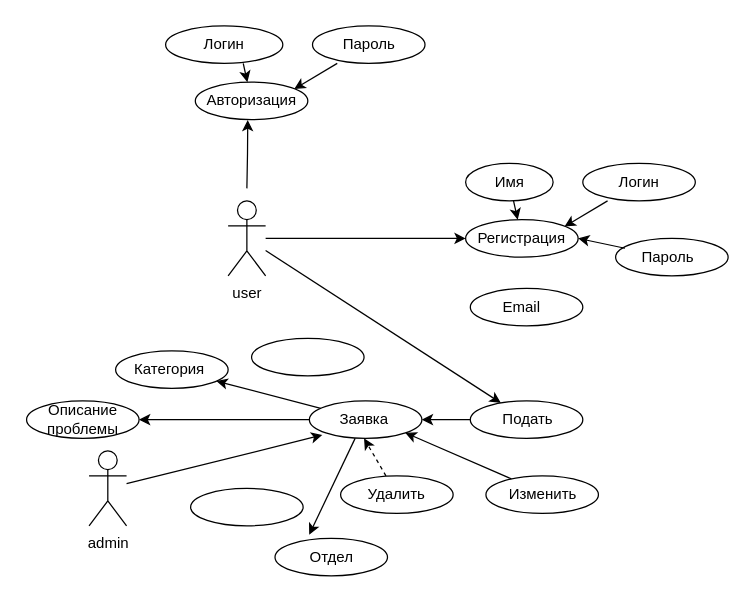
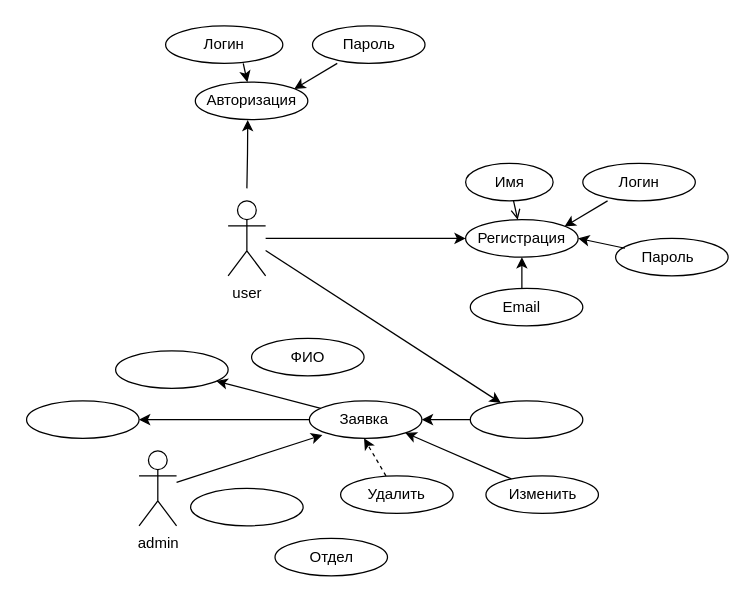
  <mxCell id="0" />
  <mxCell id="1" parent="0" />
  <mxCell id="2" value="" style="ellipse;whiteSpace=wrap;html=1;" vertex="1" parent="1"><mxGeometry x="372" y="175" width="90" height="30" as="geometry" /></mxCell>
  <mxCell id="3" style="edgeStyle=orthogonalEdgeStyle;rounded=0;orthogonalLoop=1;jettySize=auto;html=1;entryX=0;entryY=0.5;entryDx=0;entryDy=0;" edge="1" parent="1" source="5" target="2"><mxGeometry relative="1" as="geometry"><mxPoint x="252" y="190" as="targetPoint" /><mxPoint x="222" y="190" as="sourcePoint" /></mxGeometry></mxCell>
  <mxCell id="4" style="rounded=0;orthogonalLoop=1;jettySize=auto;html=1;" edge="1" parent="1" source="5" target="34"><mxGeometry relative="1" as="geometry"><mxPoint x="272" y="220" as="targetPoint" /></mxGeometry></mxCell>
  <mxCell id="5" value="user" style="shape=umlActor;verticalLabelPosition=bottom;verticalAlign=top;html=1;outlineConnect=0;" vertex="1" parent="1"><mxGeometry x="182" y="160" width="30" height="60" as="geometry" /></mxCell>
  <mxCell id="6" style="rounded=0;orthogonalLoop=1;jettySize=auto;html=1;entryX=0.115;entryY=0.911;entryDx=0;entryDy=0;entryPerimeter=0;" edge="1" parent="1" source="7" target="30"><mxGeometry relative="1" as="geometry"><mxPoint x="237" y="380" as="targetPoint" /></mxGeometry></mxCell>
- <mxCell id="7" value="admin" style="shape=umlActor;verticalLabelPosition=bottom;verticalAlign=top;html=1;outlineConnect=0;" vertex="1" parent="1"><mxGeometry x="70.75" y="360" width="30" height="60" as="geometry" /></mxCell>
+ <mxCell id="7" value="admin" style="shape=umlActor;verticalLabelPosition=bottom;verticalAlign=top;html=1;outlineConnect=0;" vertex="1" parent="1"><mxGeometry x="110.75" y="360" width="30" height="60" as="geometry" /></mxCell>
  <mxCell id="8" value="Регистрация" style="text;html=1;align=center;verticalAlign=middle;whiteSpace=wrap;rounded=0;" vertex="1" parent="1"><mxGeometry x="387" y="175" width="60" height="30" as="geometry" /></mxCell>
  <mxCell id="9" value="" style="ellipse;whiteSpace=wrap;html=1;" vertex="1" parent="1"><mxGeometry x="372" y="130" width="70" height="30" as="geometry" /></mxCell>
- <mxCell id="10" style="rounded=0;orthogonalLoop=1;jettySize=auto;html=1;" edge="1" parent="1" source="11" target="8"><mxGeometry relative="1" as="geometry" /></mxCell>
+ <mxCell id="10" style="rounded=0;orthogonalLoop=1;jettySize=auto;html=1;endArrow=open;" edge="1" parent="1" source="11" target="8"><mxGeometry relative="1" as="geometry" /></mxCell>
  <mxCell id="11" value="Имя" style="text;html=1;align=center;verticalAlign=middle;whiteSpace=wrap;rounded=0;" vertex="1" parent="1"><mxGeometry x="374.5" y="130" width="65" height="30" as="geometry" /></mxCell>
  <mxCell id="12" value="" style="ellipse;whiteSpace=wrap;html=1;" vertex="1" parent="1"><mxGeometry x="492" y="190" width="90" height="30" as="geometry" /></mxCell>
  <mxCell id="13" style="rounded=0;orthogonalLoop=1;jettySize=auto;html=1;" edge="1" parent="1" source="14"><mxGeometry relative="1" as="geometry"><mxPoint x="462" y="190" as="targetPoint" /></mxGeometry></mxCell>
  <mxCell id="14" value="Пароль" style="text;html=1;align=center;verticalAlign=middle;whiteSpace=wrap;rounded=0;" vertex="1" parent="1"><mxGeometry x="499.5" y="190" width="67.5" height="30" as="geometry" /></mxCell>
  <mxCell id="15" value="" style="ellipse;whiteSpace=wrap;html=1;" vertex="1" parent="1"><mxGeometry x="465.75" y="130" width="90" height="30" as="geometry" /></mxCell>
  <mxCell id="16" style="rounded=0;orthogonalLoop=1;jettySize=auto;html=1;entryX=0.879;entryY=0.183;entryDx=0;entryDy=0;entryPerimeter=0;" edge="1" parent="1" source="17" target="2"><mxGeometry relative="1" as="geometry"><mxPoint x="510.75" y="180" as="targetPoint" /></mxGeometry></mxCell>
  <mxCell id="17" value="Логин" style="text;html=1;align=center;verticalAlign=middle;whiteSpace=wrap;rounded=0;" vertex="1" parent="1"><mxGeometry x="477" y="130" width="67.5" height="30" as="geometry" /></mxCell>
  <mxCell id="18" value="" style="ellipse;whiteSpace=wrap;html=1;" vertex="1" parent="1"><mxGeometry x="375.75" y="230" width="90" height="30" as="geometry" /></mxCell>
+ <mxCell id="19" style="rounded=0;orthogonalLoop=1;jettySize=auto;html=1;entryX=0.5;entryY=1;entryDx=0;entryDy=0;" edge="1" parent="1" source="20" target="8"><mxGeometry relative="1" as="geometry"><mxPoint x="417" y="210" as="targetPoint" /></mxGeometry></mxCell>
  <mxCell id="20" value="Email" style="text;html=1;align=center;verticalAlign=middle;whiteSpace=wrap;rounded=0;" vertex="1" parent="1"><mxGeometry x="383.25" y="230" width="67.5" height="30" as="geometry" /></mxCell>
  <mxCell id="21" value="" style="ellipse;whiteSpace=wrap;html=1;" vertex="1" parent="1"><mxGeometry x="155.75" y="65" width="90" height="30" as="geometry" /></mxCell>
  <mxCell id="22" value="&lt;div&gt;Авторизация&lt;/div&gt;" style="text;html=1;align=center;verticalAlign=middle;whiteSpace=wrap;rounded=0;" vertex="1" parent="1"><mxGeometry x="170.75" y="65" width="60" height="30" as="geometry" /></mxCell>
  <mxCell id="23" value="Логин" style="ellipse;whiteSpace=wrap;html=1;" vertex="1" parent="1"><mxGeometry x="132" y="20" width="93.75" height="30" as="geometry" /></mxCell>
  <mxCell id="24" style="rounded=0;orthogonalLoop=1;jettySize=auto;html=1;" edge="1" parent="1" target="22"><mxGeometry relative="1" as="geometry"><mxPoint x="194.083" y="50" as="sourcePoint" /></mxGeometry></mxCell>
  <mxCell id="25" value="Пароль" style="ellipse;whiteSpace=wrap;html=1;" vertex="1" parent="1"><mxGeometry x="249.5" y="20" width="90" height="30" as="geometry" /></mxCell>
  <mxCell id="26" style="rounded=0;orthogonalLoop=1;jettySize=auto;html=1;entryX=0.879;entryY=0.183;entryDx=0;entryDy=0;entryPerimeter=0;" edge="1" parent="1" target="21"><mxGeometry relative="1" as="geometry"><mxPoint x="294.5" y="70" as="targetPoint" /><mxPoint x="269.293" y="50" as="sourcePoint" /></mxGeometry></mxCell>
  <mxCell id="27" style="edgeStyle=orthogonalEdgeStyle;rounded=0;orthogonalLoop=1;jettySize=auto;html=1;entryX=0.449;entryY=1.011;entryDx=0;entryDy=0;entryPerimeter=0;" edge="1" parent="1" target="22"><mxGeometry relative="1" as="geometry"><mxPoint x="197" y="150" as="sourcePoint" /></mxGeometry></mxCell>
  <mxCell id="28" style="rounded=0;orthogonalLoop=1;jettySize=auto;html=1;" edge="1" parent="1" source="30" target="44"><mxGeometry relative="1" as="geometry"><mxPoint x="212" y="330" as="targetPoint" /></mxGeometry></mxCell>
  <mxCell id="29" style="edgeStyle=orthogonalEdgeStyle;rounded=0;orthogonalLoop=1;jettySize=auto;html=1;entryX=1;entryY=0.5;entryDx=0;entryDy=0;" edge="1" parent="1" source="30" target="46"><mxGeometry relative="1" as="geometry" /></mxCell>
  <mxCell id="30" value="" style="ellipse;whiteSpace=wrap;html=1;" vertex="1" parent="1"><mxGeometry x="247" y="320" width="90" height="30" as="geometry" /></mxCell>
- <mxCell id="31" style="rounded=0;orthogonalLoop=1;jettySize=auto;html=1;entryX=0.239;entryY=-0.099;entryDx=0;entryDy=0;entryPerimeter=0;" edge="1" parent="1" source="32" target="50"><mxGeometry relative="1" as="geometry"><mxPoint x="272" y="370" as="targetPoint" /></mxGeometry></mxCell>
  <mxCell id="32" value="Заявка" style="text;html=1;align=center;verticalAlign=middle;whiteSpace=wrap;rounded=0;" vertex="1" parent="1"><mxGeometry x="260.75" y="320" width="60" height="30" as="geometry" /></mxCell>
  <mxCell id="33" style="rounded=0;orthogonalLoop=1;jettySize=auto;html=1;entryX=1;entryY=0.5;entryDx=0;entryDy=0;" edge="1" parent="1" source="34" target="30"><mxGeometry relative="1" as="geometry"><mxPoint x="347" y="335" as="targetPoint" /></mxGeometry></mxCell>
  <mxCell id="34" value="" style="ellipse;whiteSpace=wrap;html=1;" vertex="1" parent="1"><mxGeometry x="375.75" y="320" width="90" height="30" as="geometry" /></mxCell>
- <mxCell id="35" value="Подать" style="text;html=1;align=center;verticalAlign=middle;whiteSpace=wrap;rounded=0;" vertex="1" parent="1"><mxGeometry x="388.25" y="320" width="67.5" height="30" as="geometry" /></mxCell>
  <mxCell id="36" value="" style="ellipse;whiteSpace=wrap;html=1;" vertex="1" parent="1"><mxGeometry x="272" y="380" width="90" height="30" as="geometry" /></mxCell>
  <mxCell id="37" style="rounded=0;orthogonalLoop=1;jettySize=auto;html=1;entryX=0.5;entryY=1;entryDx=0;entryDy=0;dashed=1;" edge="1" parent="1" source="38" target="32"><mxGeometry relative="1" as="geometry"><mxPoint x="317" y="360" as="targetPoint" /></mxGeometry></mxCell>
  <mxCell id="38" value="Удалить" style="text;html=1;align=center;verticalAlign=middle;whiteSpace=wrap;rounded=0;" vertex="1" parent="1"><mxGeometry x="283.25" y="380" width="67.5" height="30" as="geometry" /></mxCell>
  <mxCell id="39" value="" style="ellipse;whiteSpace=wrap;html=1;" vertex="1" parent="1"><mxGeometry x="388.25" y="380" width="90" height="30" as="geometry" /></mxCell>
  <mxCell id="40" style="rounded=0;orthogonalLoop=1;jettySize=auto;html=1;entryX=1;entryY=1;entryDx=0;entryDy=0;exitX=0.135;exitY=0.079;exitDx=0;exitDy=0;exitPerimeter=0;" edge="1" parent="1" source="41" target="30"><mxGeometry relative="1" as="geometry"><mxPoint x="433.25" y="360" as="targetPoint" /></mxGeometry></mxCell>
  <mxCell id="41" value="Изменить" style="text;html=1;align=center;verticalAlign=middle;whiteSpace=wrap;rounded=0;" vertex="1" parent="1"><mxGeometry x="399.5" y="380" width="67.5" height="30" as="geometry" /></mxCell>
  <mxCell id="42" value="" style="ellipse;whiteSpace=wrap;html=1;" vertex="1" parent="1"><mxGeometry x="200.75" y="270" width="90" height="30" as="geometry" /></mxCell>
+ <mxCell id="43" value="ФИО" style="text;html=1;align=center;verticalAlign=middle;whiteSpace=wrap;rounded=0;" vertex="1" parent="1"><mxGeometry x="212" y="270" width="67.5" height="30" as="geometry" /></mxCell>
  <mxCell id="44" value="" style="ellipse;whiteSpace=wrap;html=1;" vertex="1" parent="1"><mxGeometry x="92" y="280" width="90" height="30" as="geometry" /></mxCell>
- <mxCell id="45" value="Категория&amp;nbsp;" style="text;html=1;align=center;verticalAlign=middle;whiteSpace=wrap;rounded=0;" vertex="1" parent="1"><mxGeometry x="103.25" y="280" width="67.5" height="30" as="geometry" /></mxCell>
  <mxCell id="46" value="" style="ellipse;whiteSpace=wrap;html=1;" vertex="1" parent="1"><mxGeometry x="20.75" y="320" width="90" height="30" as="geometry" /></mxCell>
- <mxCell id="47" value="Описание проблемы" style="text;html=1;align=center;verticalAlign=middle;whiteSpace=wrap;rounded=0;" vertex="1" parent="1"><mxGeometry x="32" y="320" width="67.5" height="30" as="geometry" /></mxCell>
  <mxCell id="48" value="" style="ellipse;whiteSpace=wrap;html=1;" vertex="1" parent="1"><mxGeometry x="152" y="390" width="90" height="30" as="geometry" /></mxCell>
  <mxCell id="49" value="" style="ellipse;whiteSpace=wrap;html=1;" vertex="1" parent="1"><mxGeometry x="219.5" y="430" width="90" height="30" as="geometry" /></mxCell>
  <mxCell id="50" value="Отдел" style="text;html=1;align=center;verticalAlign=middle;whiteSpace=wrap;rounded=0;" vertex="1" parent="1"><mxGeometry x="230.75" y="430" width="67.5" height="30" as="geometry" /></mxCell>
